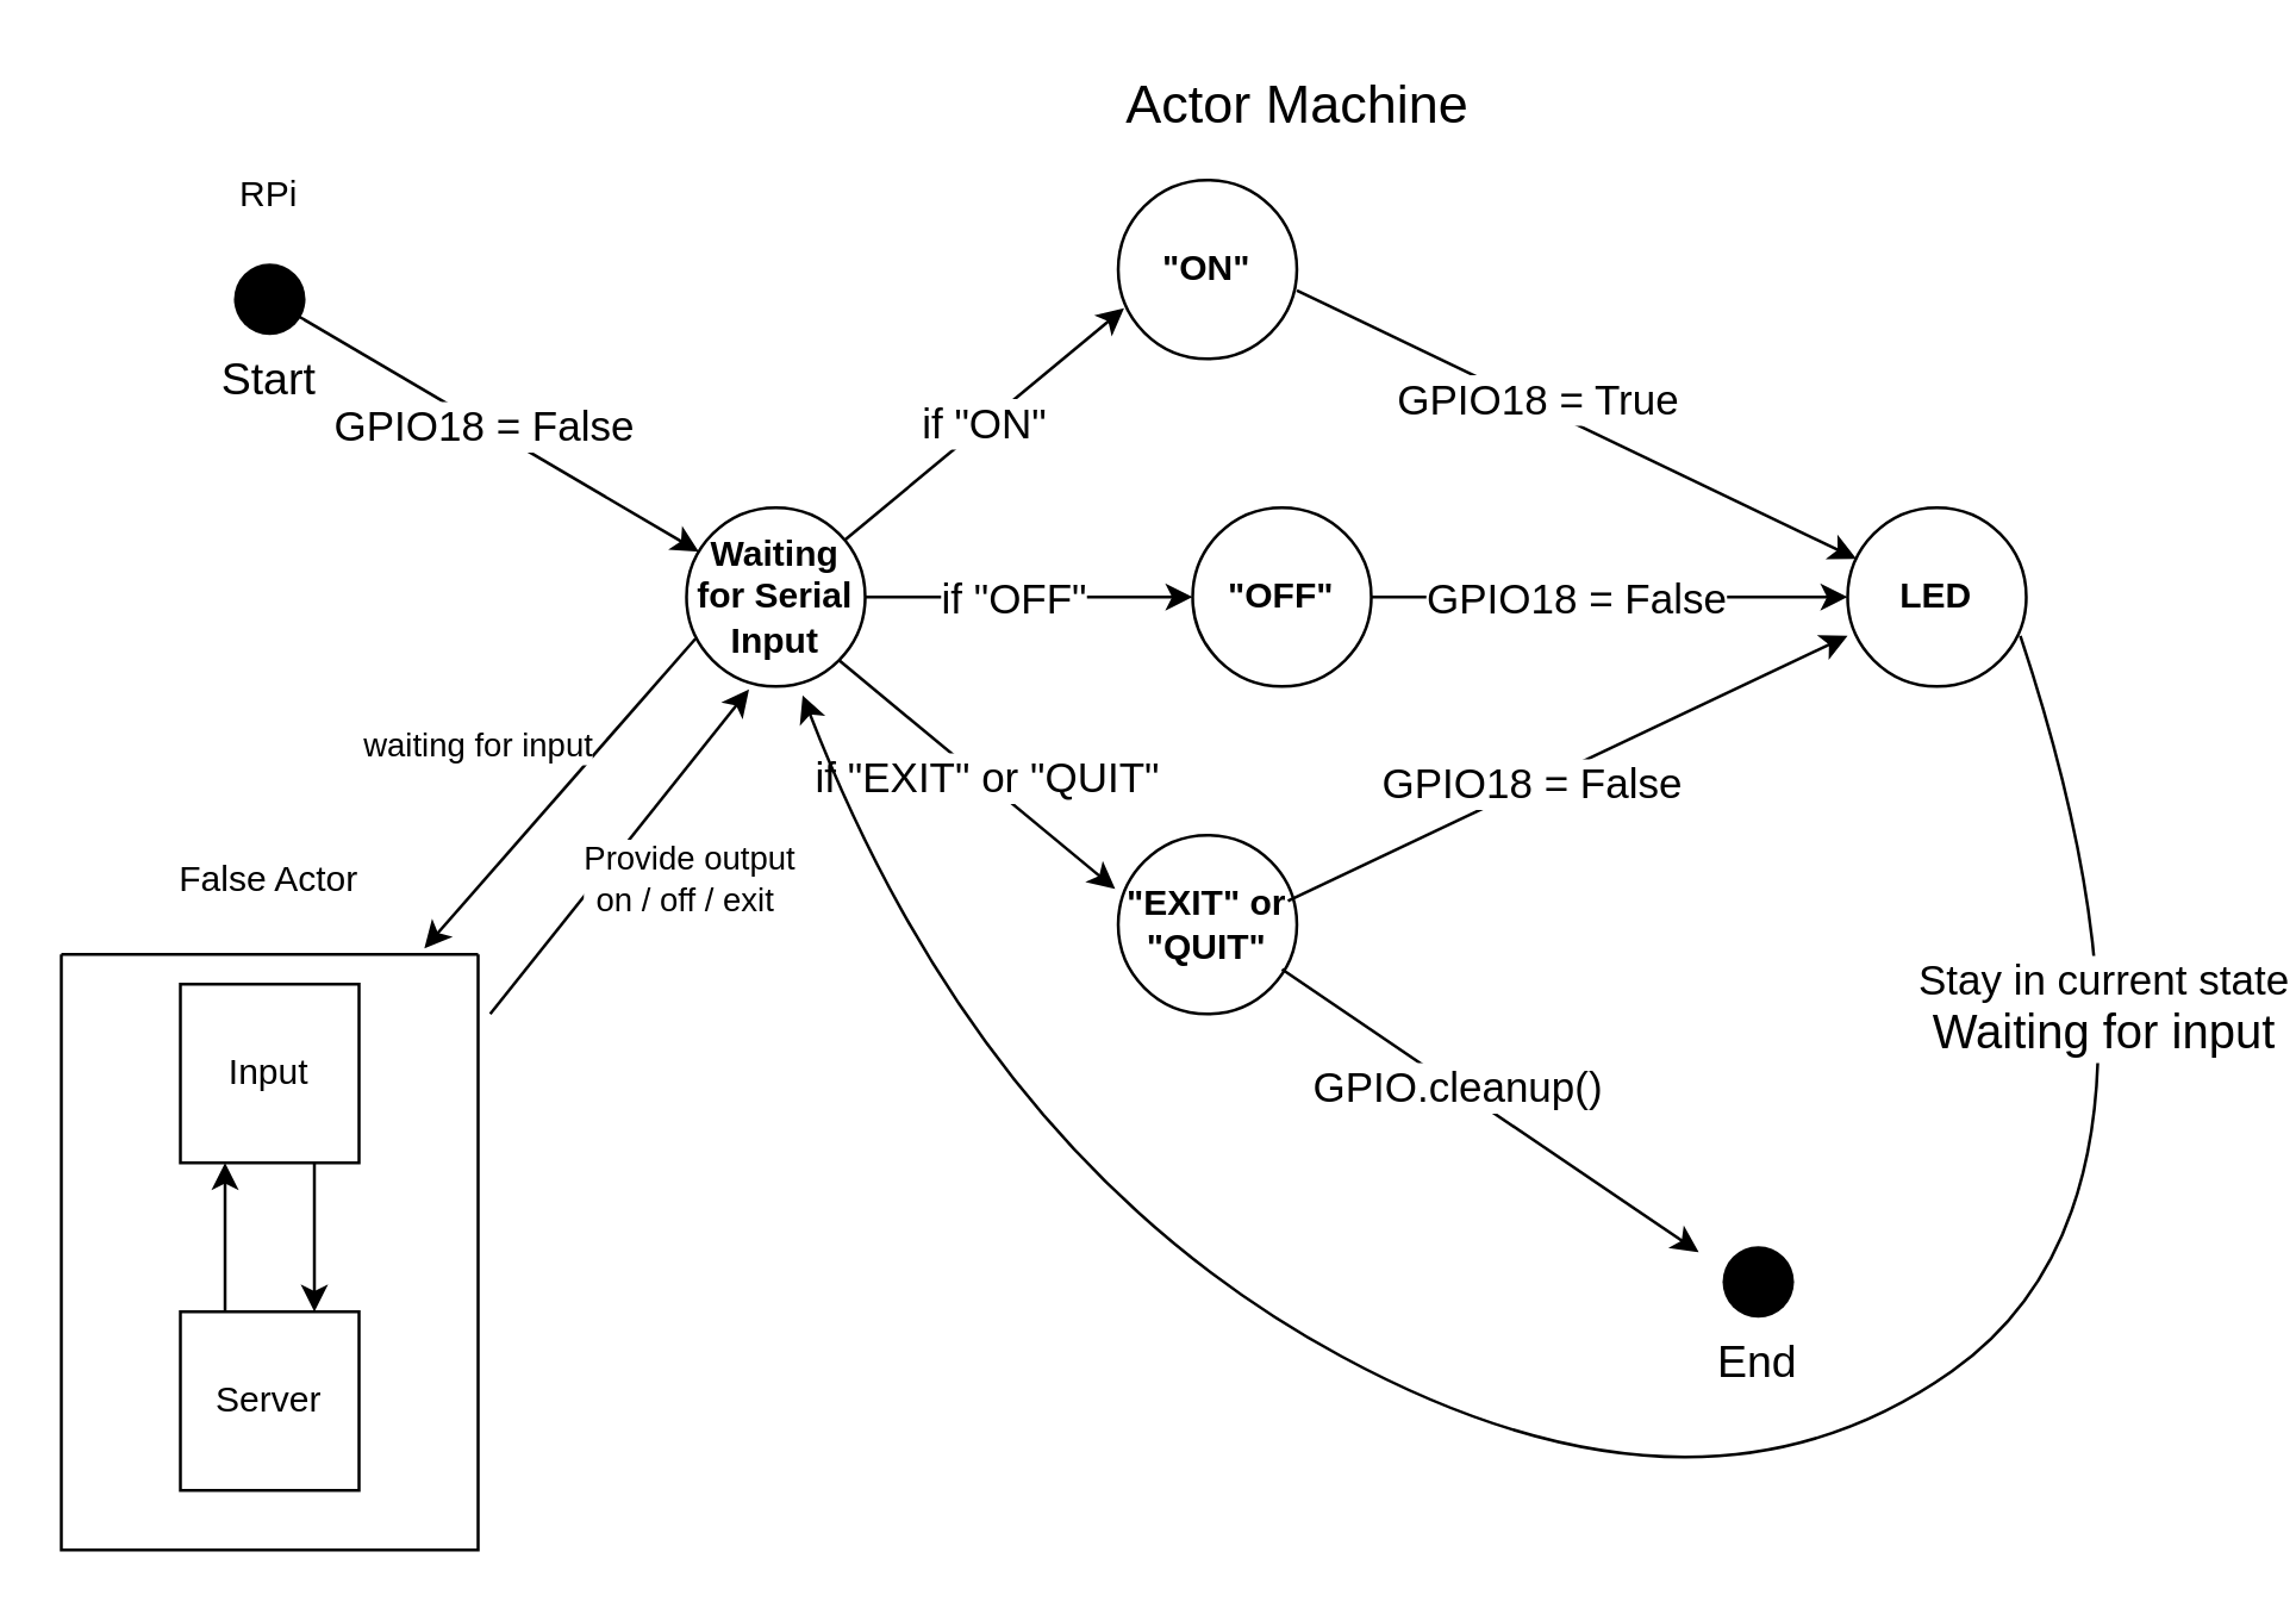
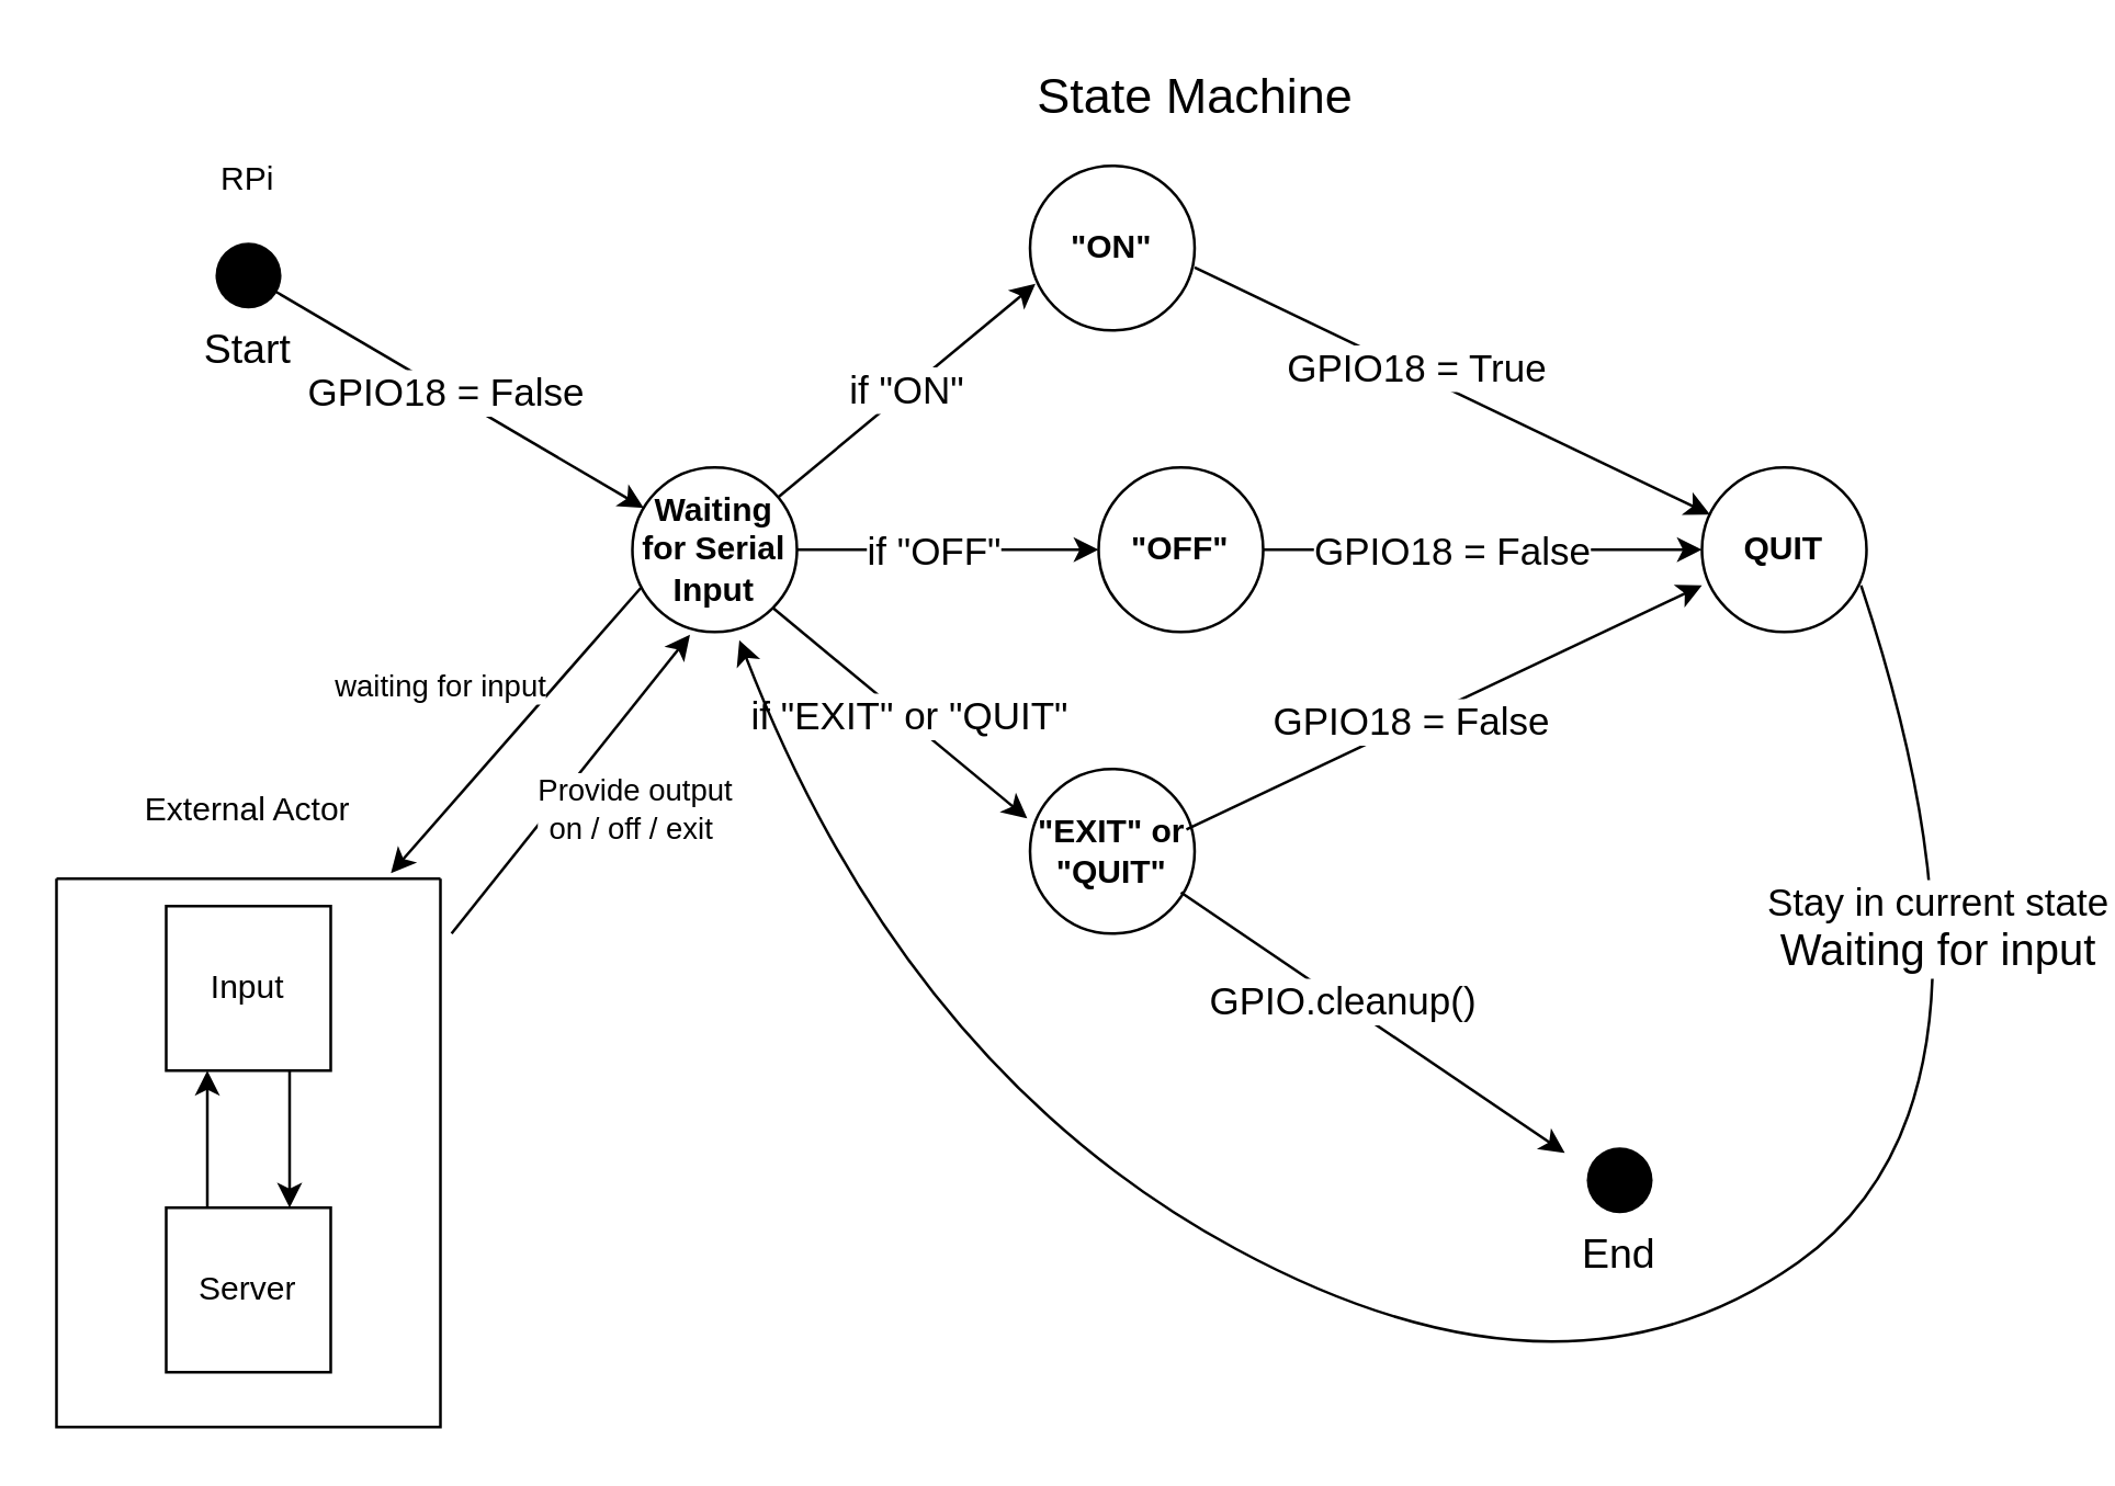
  <mxCell id="0" />
  <mxCell id="1" parent="0" />
  <mxCell id="2" value="Start" style="shape=waypoint;sketch=0;fillStyle=solid;size=6;pointerEvents=1;points=[];fillColor=none;resizable=0;rotatable=0;perimeter=centerPerimeter;snapToPoint=1;strokeWidth=10;spacingTop=52;spacing=8;fontSize=15;" parent="1" vertex="1"><mxGeometry x="80" y="90" width="20" height="20" as="geometry" /></mxCell>
  <mxCell id="3" value="&lt;strong style=&quot;background-color: transparent; color: light-dark(rgb(0, 0, 0), rgb(255, 255, 255));&quot;&gt;Waiting for Serial Input&lt;/strong&gt;" style="ellipse;whiteSpace=wrap;html=1;aspect=fixed;rotation=0;" parent="1" vertex="1"><mxGeometry x="230" y="170" width="60" height="60" as="geometry" /></mxCell>
  <mxCell id="4" value="&lt;font style=&quot;font-size: 14px;&quot;&gt;GPIO18 = False&lt;/font&gt;" style="endArrow=classic;html=1;rounded=0;exitX=0.95;exitY=0.55;exitDx=0;exitDy=0;exitPerimeter=0;" parent="1" source="2" target="3" edge="1"><mxGeometry width="50" height="50" relative="1" as="geometry"><mxPoint x="410" y="310" as="sourcePoint" /><mxPoint x="460" y="260" as="targetPoint" /><Array as="points" /><mxPoint as="offset" /></mxGeometry></mxCell>
  <mxCell id="5" value="Input" style="whiteSpace=wrap;html=1;aspect=fixed;" parent="1" vertex="1"><mxGeometry x="60" y="330" width="60" height="60" as="geometry" /></mxCell>
  <mxCell id="6" value="Server" style="whiteSpace=wrap;html=1;aspect=fixed;" parent="1" vertex="1"><mxGeometry x="60" y="440" width="60" height="60" as="geometry" /></mxCell>
  <mxCell id="7" value="RPi" style="text;html=1;align=center;verticalAlign=middle;whiteSpace=wrap;rounded=0;" parent="1" vertex="1"><mxGeometry x="60" y="50" width="60" height="30" as="geometry" /></mxCell>
  <mxCell id="8" value="&lt;b&gt;&quot;ON&quot;&lt;/b&gt;" style="ellipse;whiteSpace=wrap;html=1;aspect=fixed;" parent="1" vertex="1"><mxGeometry x="375" y="60" width="60" height="60" as="geometry" /></mxCell>
  <mxCell id="9" value="&lt;b&gt;&quot;OFF&quot;&lt;/b&gt;" style="ellipse;whiteSpace=wrap;html=1;aspect=fixed;" parent="1" vertex="1"><mxGeometry x="400" y="170" width="60" height="60" as="geometry" /></mxCell>
  <mxCell id="10" value="&lt;b&gt;&quot;EXIT&quot; or &quot;QUIT&quot;&lt;/b&gt;" style="ellipse;whiteSpace=wrap;html=1;aspect=fixed;" parent="1" vertex="1"><mxGeometry x="375" y="280" width="60" height="60" as="geometry" /></mxCell>
- <mxCell id="11" value="&lt;b&gt;LED&lt;/b&gt;" style="ellipse;whiteSpace=wrap;html=1;aspect=fixed;" parent="1" vertex="1"><mxGeometry x="620" y="170" width="60" height="60" as="geometry" /></mxCell>
+ <mxCell id="11" value="&lt;b&gt;QUIT&lt;/b&gt;" style="ellipse;whiteSpace=wrap;html=1;aspect=fixed;" parent="1" vertex="1"><mxGeometry x="620" y="170" width="60" height="60" as="geometry" /></mxCell>
  <mxCell id="12" value="" style="swimlane;startSize=0;" parent="1" vertex="1"><mxGeometry x="20" y="320" width="140" height="200" as="geometry"><mxRectangle x="10" y="210" width="50" height="40" as="alternateBounds" /></mxGeometry></mxCell>
- <mxCell id="13" value="False Actor" style="text;html=1;align=center;verticalAlign=middle;whiteSpace=wrap;rounded=0;" parent="1" vertex="1"><mxGeometry x="45" y="280" width="90" height="30" as="geometry" /></mxCell>
- <mxCell id="14" value="&lt;font style=&quot;font-size: 18px;&quot;&gt;Actor Machine&lt;/font&gt;" style="text;html=1;align=center;verticalAlign=middle;whiteSpace=wrap;rounded=0;" parent="1" vertex="1"><mxGeometry x="353" width="165" height="30" as="geometry" y="20" /></mxCell>
+ <mxCell id="13" value="External Actor" style="text;html=1;align=center;verticalAlign=middle;whiteSpace=wrap;rounded=0;" parent="1" vertex="1"><mxGeometry x="45" y="280" width="90" height="30" as="geometry" /></mxCell>
+ <mxCell id="14" value="&lt;font style=&quot;font-size: 18px;&quot;&gt;State Machine&lt;/font&gt;" style="text;html=1;align=center;verticalAlign=middle;whiteSpace=wrap;rounded=0;" parent="1" vertex="1"><mxGeometry x="353" width="165" height="30" as="geometry" y="20" /></mxCell>
  <mxCell id="15" style="edgeStyle=orthogonalEdgeStyle;rounded=0;orthogonalLoop=1;jettySize=auto;html=1;exitX=0.5;exitY=1;exitDx=0;exitDy=0;" parent="1" source="3" target="3" edge="1"><mxGeometry relative="1" as="geometry" /></mxCell>
  <mxCell id="16" value="End" style="shape=waypoint;sketch=0;fillStyle=solid;size=6;pointerEvents=1;points=[];fillColor=none;resizable=0;rotatable=0;perimeter=centerPerimeter;snapToPoint=1;strokeWidth=10;spacingTop=52;spacing=8;fontSize=15;" parent="1" vertex="1"><mxGeometry x="580" y="420" width="20" height="20" as="geometry" /></mxCell>
  <mxCell id="17" value="" style="endArrow=classic;html=1;rounded=0;exitX=1.029;exitY=0.1;exitDx=0;exitDy=0;exitPerimeter=0;entryX=0.35;entryY=1.017;entryDx=0;entryDy=0;entryPerimeter=0;" parent="1" source="12" target="3" edge="1"><mxGeometry width="50" height="50" relative="1" as="geometry"><mxPoint x="170" y="300" as="sourcePoint" /><mxPoint x="220" y="250" as="targetPoint" /></mxGeometry></mxCell>
  <mxCell id="18" value="Provide output&lt;div&gt;on / off / exit&amp;nbsp;&lt;/div&gt;" style="edgeLabel;html=1;align=center;verticalAlign=middle;resizable=0;points=[];" parent="17" vertex="1" connectable="0"><mxGeometry x="-0.116" y="-2" relative="1" as="geometry"><mxPoint x="26" y="2" as="offset" /></mxGeometry></mxCell>
  <mxCell id="19" value="waiting for input" style="endArrow=classic;html=1;rounded=0;entryX=0.871;entryY=-0.01;entryDx=0;entryDy=0;entryPerimeter=0;exitX=0.05;exitY=0.733;exitDx=0;exitDy=0;exitPerimeter=0;" parent="1" source="3" target="12" edge="1"><mxGeometry x="0.088" y="-31" width="50" height="50" relative="1" as="geometry"><mxPoint x="410" y="320" as="sourcePoint" /><mxPoint x="460" y="270" as="targetPoint" /><Array as="points" /><mxPoint as="offset" /></mxGeometry></mxCell>
  <mxCell id="20" value="" style="endArrow=classic;html=1;rounded=0;entryX=0.25;entryY=1;entryDx=0;entryDy=0;exitX=0.25;exitY=0;exitDx=0;exitDy=0;" parent="1" source="6" target="5" edge="1"><mxGeometry width="50" height="50" relative="1" as="geometry"><mxPoint x="220" y="445" as="sourcePoint" /><mxPoint x="270" y="395" as="targetPoint" /><Array as="points" /></mxGeometry></mxCell>
  <mxCell id="21" value="" style="endArrow=classic;html=1;rounded=0;entryX=0.75;entryY=0;entryDx=0;entryDy=0;exitX=0.75;exitY=1;exitDx=0;exitDy=0;" parent="1" source="5" target="6" edge="1"><mxGeometry width="50" height="50" relative="1" as="geometry"><mxPoint x="180" y="430" as="sourcePoint" /><mxPoint x="230" y="380" as="targetPoint" /></mxGeometry></mxCell>
  <mxCell id="22" value="&lt;font style=&quot;font-size: 14px;&quot;&gt;if &quot;ON&quot;&lt;/font&gt;" style="endArrow=classic;html=1;rounded=0;entryX=0.033;entryY=0.717;entryDx=0;entryDy=0;entryPerimeter=0;" parent="1" source="3" target="8" edge="1"><mxGeometry width="50" height="50" relative="1" as="geometry"><mxPoint x="290" y="160" as="sourcePoint" /><mxPoint x="340" y="110" as="targetPoint" /></mxGeometry></mxCell>
  <mxCell id="23" value="" style="endArrow=classic;html=1;rounded=0;entryX=0;entryY=0.5;entryDx=0;entryDy=0;exitX=1;exitY=0.5;exitDx=0;exitDy=0;" parent="1" source="3" target="9" edge="1"><mxGeometry width="50" height="50" relative="1" as="geometry"><mxPoint x="300" y="230" as="sourcePoint" /><mxPoint x="353" y="230" as="targetPoint" /></mxGeometry></mxCell>
  <mxCell id="24" value="&lt;font style=&quot;font-size: 14px;&quot;&gt;if &quot;OFF&quot;&lt;/font&gt;" style="edgeLabel;html=1;align=center;verticalAlign=middle;resizable=0;points=[];" parent="23" vertex="1" connectable="0"><mxGeometry x="-0.294" y="-1" relative="1" as="geometry"><mxPoint x="10" y="-1" as="offset" /></mxGeometry></mxCell>
  <mxCell id="25" value="" style="endArrow=classic;html=1;rounded=0;entryX=-0.017;entryY=0.3;entryDx=0;entryDy=0;entryPerimeter=0;exitX=1;exitY=1;exitDx=0;exitDy=0;" parent="1" source="3" target="10" edge="1"><mxGeometry width="50" height="50" relative="1" as="geometry"><mxPoint x="290" y="300" as="sourcePoint" /><mxPoint x="340" y="250" as="targetPoint" /></mxGeometry></mxCell>
  <mxCell id="26" value="&lt;font style=&quot;font-size: 14px;&quot;&gt;if &quot;EXIT&quot; or &quot;QUIT&quot;&lt;/font&gt;" style="edgeLabel;html=1;align=center;verticalAlign=middle;resizable=0;points=[];" parent="25" vertex="1" connectable="0"><mxGeometry x="-0.263" y="-1" relative="1" as="geometry"><mxPoint x="16" y="10" as="offset" /></mxGeometry></mxCell>
  <mxCell id="27" value="" style="endArrow=classic;html=1;rounded=0;entryX=0;entryY=0.5;entryDx=0;entryDy=0;exitX=1;exitY=0.5;exitDx=0;exitDy=0;" parent="1" source="9" target="11" edge="1"><mxGeometry width="50" height="50" relative="1" as="geometry"><mxPoint x="460" y="199.5" as="sourcePoint" /><mxPoint x="545" y="199.5" as="targetPoint" /></mxGeometry></mxCell>
  <mxCell id="28" value="&lt;font style=&quot;font-size: 14px;&quot;&gt;GPIO18 = False&lt;/font&gt;" style="edgeLabel;html=1;align=center;verticalAlign=middle;resizable=0;points=[];" parent="27" vertex="1" connectable="0"><mxGeometry x="-0.264" y="1" relative="1" as="geometry"><mxPoint x="9" y="1" as="offset" /></mxGeometry></mxCell>
  <mxCell id="29" value="" style="endArrow=classic;html=1;rounded=0;entryX=0;entryY=0.717;entryDx=0;entryDy=0;entryPerimeter=0;exitX=0.95;exitY=0.367;exitDx=0;exitDy=0;exitPerimeter=0;" parent="1" source="10" target="11" edge="1"><mxGeometry width="50" height="50" relative="1" as="geometry"><mxPoint x="440" y="300" as="sourcePoint" /><mxPoint x="550" y="210" as="targetPoint" /></mxGeometry></mxCell>
  <mxCell id="30" value="&lt;font style=&quot;font-size: 14px;&quot;&gt;GPIO18 = False&lt;/font&gt;" style="edgeLabel;html=1;align=center;verticalAlign=middle;resizable=0;points=[];" parent="29" vertex="1" connectable="0"><mxGeometry x="-0.128" y="1" relative="1" as="geometry"><mxPoint as="offset" /></mxGeometry></mxCell>
  <mxCell id="31" value="" style="endArrow=classic;html=1;rounded=0;exitX=1;exitY=0.617;exitDx=0;exitDy=0;exitPerimeter=0;" parent="1" source="8" target="11" edge="1"><mxGeometry width="50" height="50" relative="1" as="geometry"><mxPoint x="467" y="80" as="sourcePoint" /><mxPoint x="560" y="157" as="targetPoint" /></mxGeometry></mxCell>
  <mxCell id="32" value="&lt;font style=&quot;font-size: 14px;&quot;&gt;GPIO18 = True&lt;/font&gt;" style="edgeLabel;html=1;align=center;verticalAlign=middle;resizable=0;points=[];" parent="31" vertex="1" connectable="0"><mxGeometry x="-0.158" y="2" relative="1" as="geometry"><mxPoint as="offset" /></mxGeometry></mxCell>
  <mxCell id="33" value="" style="endArrow=classic;html=1;rounded=0;exitX=0.917;exitY=0.75;exitDx=0;exitDy=0;exitPerimeter=0;" parent="1" source="10" edge="1"><mxGeometry width="50" height="50" relative="1" as="geometry"><mxPoint x="445" y="330" as="sourcePoint" /><mxPoint x="570" y="420" as="targetPoint" /></mxGeometry></mxCell>
  <mxCell id="34" value="&lt;font style=&quot;font-size: 14px;&quot;&gt;GPIO.cleanup()&lt;/font&gt;" style="edgeLabel;html=1;align=center;verticalAlign=middle;resizable=0;points=[];" parent="33" vertex="1" connectable="0"><mxGeometry x="-0.158" relative="1" as="geometry"><mxPoint as="offset" /></mxGeometry></mxCell>
  <mxCell id="35" value="" style="curved=1;endArrow=classic;html=1;rounded=0;entryX=0.65;entryY=1.05;entryDx=0;entryDy=0;entryPerimeter=0;exitX=0.967;exitY=0.717;exitDx=0;exitDy=0;exitPerimeter=0;" parent="1" source="11" target="3" edge="1"><mxGeometry width="50" height="50" relative="1" as="geometry"><mxPoint x="790" y="440" as="sourcePoint" /><mxPoint x="310" y="390" as="targetPoint" /><Array as="points"><mxPoint x="740" y="400" /><mxPoint x="570" y="520" /><mxPoint x="330" y="390" /></Array></mxGeometry></mxCell>
  <mxCell id="36" value="&lt;font style=&quot;font-size: 14px;&quot;&gt;Stay in current state&lt;/font&gt;&lt;div&gt;&lt;font size=&quot;3&quot;&gt;Waiting for input&lt;/font&gt;&lt;/div&gt;" style="edgeLabel;html=1;align=center;verticalAlign=middle;resizable=0;points=[];" parent="35" vertex="1" connectable="0"><mxGeometry x="-0.699" y="-13" relative="1" as="geometry"><mxPoint as="offset" /></mxGeometry></mxCell>
